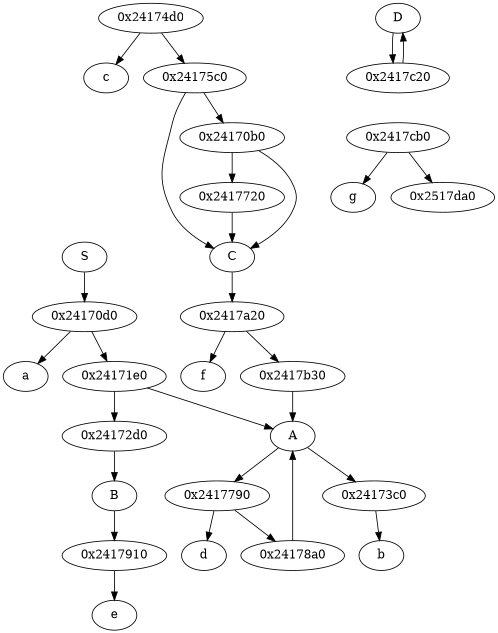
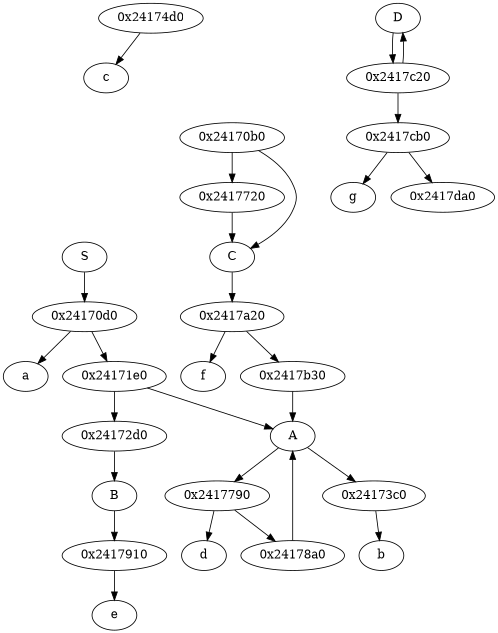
  digraph {
    S
    "0x24170d0"
    a
    "0x24171e0"
    A
    "0x24172d0"
    "0x24173c0"
    "0x2417790"
    B
    b
    d
    "0x24178a0"
    "0x2417910"
    e
    "0x24174d0"
    c
-   "0x24175c0"
    C
    n19 [label="0x24170b0"]
    "0x2417a20"
    "0x2417720"
    f
    "0x2417b30"
    D
    "0x2417c20"
    "0x2417cb0"
    g
-   "0x2417da0" [label="0x2517da0"]
+   "0x2417da0"
    S -> "0x24170d0"
    "0x24170d0" -> a
    "0x24170d0" -> "0x24171e0"
    "0x24171e0" -> A
    "0x24171e0" -> "0x24172d0"
    A -> "0x24173c0"
    A -> "0x2417790"
    "0x24172d0" -> B
    "0x24173c0" -> b
    "0x2417790" -> d
    "0x2417790" -> "0x24178a0"
    B -> "0x2417910"
    "0x24178a0" -> A
    "0x2417910" -> e
    "0x24174d0" -> c
-   "0x24174d0" -> "0x24175c0"
-   "0x24175c0" -> C
-   "0x24175c0" -> n19
    C -> "0x2417a20"
    n19 -> C
    n19 -> "0x2417720"
    "0x2417a20" -> f
    "0x2417a20" -> "0x2417b30"
    "0x2417720" -> C
    "0x2417b30" -> A
    D -> "0x2417c20"
    "0x2417c20" -> D
+   "0x2417c20" -> "0x2417cb0"
    "0x2417cb0" -> g
    "0x2417cb0" -> "0x2417da0"
  }
